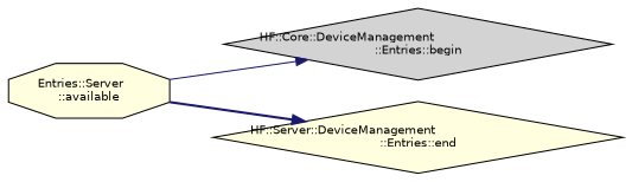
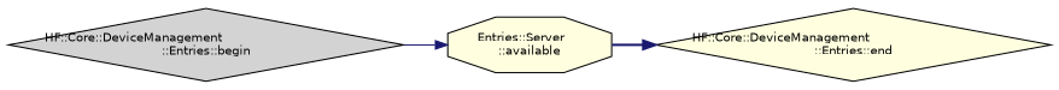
  digraph {
    rankdir=LR
    node [color=black fillcolor=lightyellow fontname=Helvetica fontsize=10 shape=diamond style=filled]
    edge [color=midnightblue fontname=Helvetica fontsize=10 labelfontname=Helvetica labelfontsize=10]
    n1 [fontcolor=black height=0.2 label="Entries::Server\l::available" shape=octagon width=0.4]
    n2 [fillcolor=lightgrey height=0.2 label="HF::Core::DeviceManagement\l::Entries::begin" width=0.4]
-   n3 [height=0.2 label="HF::Server::DeviceManagement\l::Entries::end" width=0.4]
-   n1 -> n2 [style=solid]
+   n3 [height=0.2 label="HF::Core::DeviceManagement\l::Entries::end" width=0.4]
+   n2 -> n1 [style=solid]
    n1 -> n3 [style=bold]
  }
